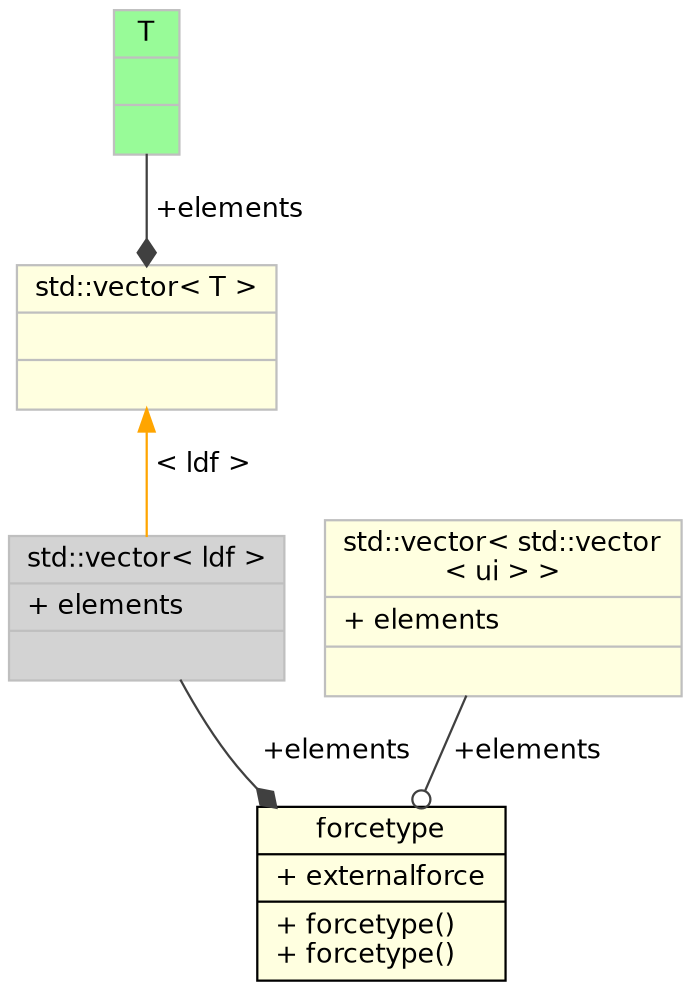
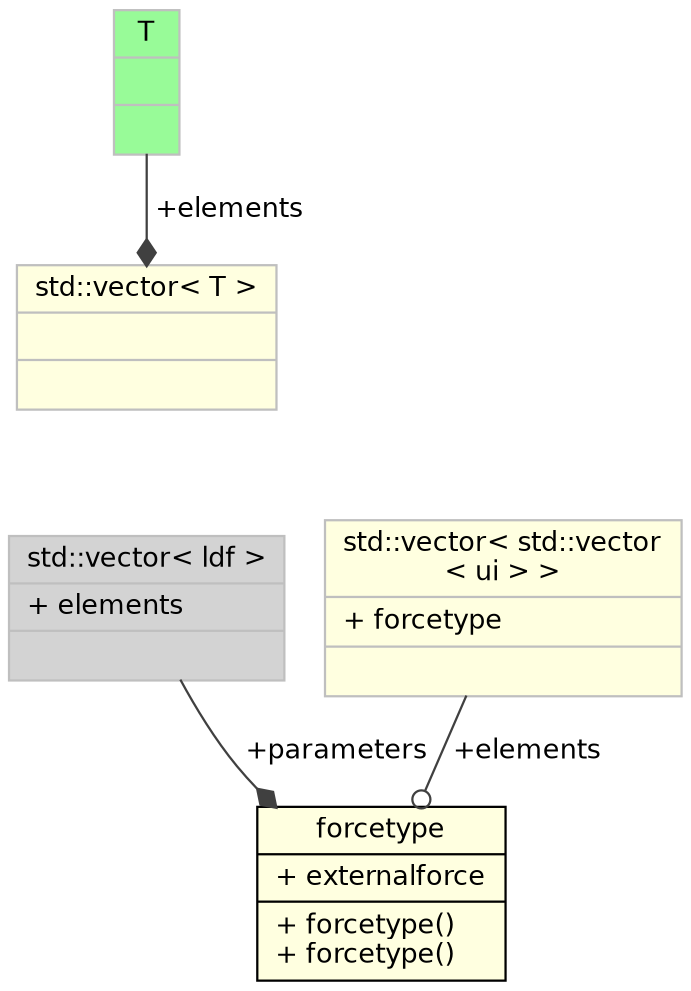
  digraph {
    node [color=grey75 fillcolor=lightyellow fontname=Helvetica fontsize=12 shape=record style=filled]
    edge [arrowhead=diamond color=grey25 fontname=Helvetica fontsize=12 labelfontname=Helvetica labelfontsize=12 style=solid]
    n1 [color=black fontcolor=black height=0.2 label="{forcetype\n|+ externalforce\l|+ forcetype()\l+ forcetype()\l}" width=0.4]
    n2 [fillcolor=lightgrey height=0.2 label="{std::vector\< ldf \>\n|+ elements\l|}" width=0.4]
    n3 [height=0.2 label="{std::vector\< T \>\n||}" width=0.4]
-   n4 [height=0.2 label="{std::vector\< std::vector\l\< ui \> \>\n|+ elements\l|}" width=0.4]
+   n4 [height=0.2 label="{std::vector\< std::vector\l\< ui \> \>\n|+ forcetype\l|}" width=0.4]
    n5 [fillcolor=palegreen height=0.2 label="{T\n||}" width=0.4]
-   n2 -> n1 [label=" +elements"]
-   n3 -> n2 [color=orange dir=back label=" \< ldf \>" arrowhead=""]
+   n2 -> n1 [label=" +parameters"]
    n4 -> n1 [arrowhead=odot label=" +elements"]
    n5 -> n3 [label=" +elements"]
  }
